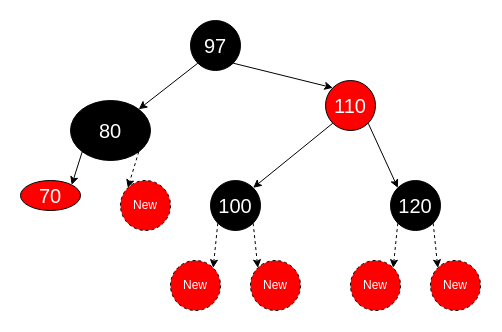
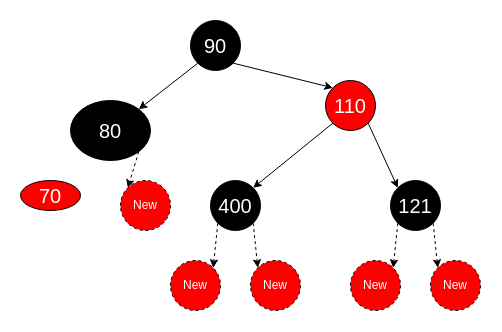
  <mxCell id="0" />
  <mxCell id="1" parent="0" />
- <mxCell id="2" style="edgeStyle=none;rounded=0;orthogonalLoop=1;jettySize=auto;html=1;exitX=0;exitY=1;exitDx=0;exitDy=0;entryX=1;entryY=0;entryDx=0;entryDy=0;fontSize=20;fontColor=#000000;" edge="1" parent="1" source="4" target="5"><mxGeometry relative="1" as="geometry" /></mxCell>
  <mxCell id="3" style="edgeStyle=none;rounded=0;orthogonalLoop=1;jettySize=auto;html=1;exitX=1;exitY=1;exitDx=0;exitDy=0;entryX=0;entryY=0;entryDx=0;entryDy=0;dashed=1;fontSize=20;fontColor=#000000;" edge="1" parent="1" source="4" target="22"><mxGeometry relative="1" as="geometry" /></mxCell>
  <mxCell id="4" value="&lt;font color=&quot;#ffffff&quot; style=&quot;font-size: 20px;&quot;&gt;80&lt;/font&gt;" style="ellipse;whiteSpace=wrap;html=1;aspect=fixed;fillColor=#000000;" vertex="1" parent="1"><mxGeometry x="70" y="100" width="80" height="60" as="geometry" /></mxCell>
  <mxCell id="5" value="&lt;font color=&quot;#ffffff&quot; style=&quot;font-size: 20px;&quot;&gt;70&lt;/font&gt;" style="ellipse;whiteSpace=wrap;html=1;aspect=fixed;fillColor=#FF0000;" vertex="1" parent="1"><mxGeometry x="20" y="180" width="60" height="30" as="geometry" /></mxCell>
  <mxCell id="6" style="edgeStyle=none;rounded=0;orthogonalLoop=1;jettySize=auto;html=1;exitX=0;exitY=1;exitDx=0;exitDy=0;entryX=1;entryY=0;entryDx=0;entryDy=0;fontSize=20;fontColor=#000000;" edge="1" parent="1" source="8" target="4"><mxGeometry relative="1" as="geometry" /></mxCell>
  <mxCell id="7" style="edgeStyle=none;rounded=0;orthogonalLoop=1;jettySize=auto;html=1;exitX=1;exitY=1;exitDx=0;exitDy=0;entryX=0;entryY=0;entryDx=0;entryDy=0;fontSize=20;fontColor=#000000;" edge="1" parent="1" source="8" target="11"><mxGeometry relative="1" as="geometry" /></mxCell>
- <mxCell id="8" value="&lt;font color=&quot;#ffffff&quot; style=&quot;font-size: 20px;&quot;&gt;97&lt;/font&gt;" style="ellipse;whiteSpace=wrap;html=1;aspect=fixed;fillColor=#000000;" vertex="1" parent="1"><mxGeometry x="190" y="20" width="50" height="50" as="geometry" /></mxCell>
+ <mxCell id="8" value="&lt;font color=&quot;#ffffff&quot; style=&quot;font-size: 20px;&quot;&gt;90&lt;/font&gt;" style="ellipse;whiteSpace=wrap;html=1;aspect=fixed;fillColor=#000000;" vertex="1" parent="1"><mxGeometry x="190" y="20" width="50" height="50" as="geometry" /></mxCell>
  <mxCell id="9" style="edgeStyle=none;rounded=0;orthogonalLoop=1;jettySize=auto;html=1;exitX=0;exitY=1;exitDx=0;exitDy=0;entryX=1;entryY=0;entryDx=0;entryDy=0;fontSize=20;fontColor=#000000;" edge="1" parent="1" source="11" target="14"><mxGeometry relative="1" as="geometry" /></mxCell>
  <mxCell id="10" style="edgeStyle=none;rounded=0;orthogonalLoop=1;jettySize=auto;html=1;exitX=1;exitY=1;exitDx=0;exitDy=0;entryX=0;entryY=0;entryDx=0;entryDy=0;fontSize=20;fontColor=#000000;" edge="1" parent="1" source="11" target="17"><mxGeometry relative="1" as="geometry" /></mxCell>
  <mxCell id="11" value="&lt;font color=&quot;#ffffff&quot; style=&quot;font-size: 20px;&quot;&gt;110&lt;/font&gt;" style="ellipse;whiteSpace=wrap;html=1;aspect=fixed;fillColor=#FF0000;" vertex="1" parent="1"><mxGeometry x="325" y="80" width="50" height="50" as="geometry" /></mxCell>
  <mxCell id="12" style="edgeStyle=none;rounded=0;orthogonalLoop=1;jettySize=auto;html=1;exitX=0;exitY=1;exitDx=0;exitDy=0;entryX=1;entryY=0;entryDx=0;entryDy=0;dashed=1;fontSize=20;fontColor=#000000;" edge="1" parent="1" source="14" target="18"><mxGeometry relative="1" as="geometry" /></mxCell>
  <mxCell id="13" style="edgeStyle=none;rounded=0;orthogonalLoop=1;jettySize=auto;html=1;exitX=1;exitY=1;exitDx=0;exitDy=0;entryX=0;entryY=0;entryDx=0;entryDy=0;dashed=1;fontSize=20;fontColor=#000000;" edge="1" parent="1" source="14" target="19"><mxGeometry relative="1" as="geometry" /></mxCell>
- <mxCell id="14" value="&lt;font color=&quot;#ffffff&quot; style=&quot;font-size: 20px;&quot;&gt;100&lt;/font&gt;" style="ellipse;whiteSpace=wrap;html=1;aspect=fixed;fillColor=#000000;" vertex="1" parent="1"><mxGeometry x="210" y="180" width="50" height="50" as="geometry" /></mxCell>
+ <mxCell id="14" value="&lt;font color=&quot;#ffffff&quot; style=&quot;font-size: 20px;&quot;&gt;400&lt;/font&gt;" style="ellipse;whiteSpace=wrap;html=1;aspect=fixed;fillColor=#000000;" vertex="1" parent="1"><mxGeometry x="210" y="180" width="50" height="50" as="geometry" /></mxCell>
  <mxCell id="15" style="edgeStyle=none;rounded=0;orthogonalLoop=1;jettySize=auto;html=1;exitX=0;exitY=1;exitDx=0;exitDy=0;entryX=1;entryY=0;entryDx=0;entryDy=0;dashed=1;fontSize=20;fontColor=#000000;" edge="1" parent="1" source="17" target="20"><mxGeometry relative="1" as="geometry" /></mxCell>
  <mxCell id="16" style="edgeStyle=none;rounded=0;orthogonalLoop=1;jettySize=auto;html=1;exitX=1;exitY=1;exitDx=0;exitDy=0;entryX=0;entryY=0;entryDx=0;entryDy=0;dashed=1;fontSize=20;fontColor=#000000;" edge="1" parent="1" source="17" target="21"><mxGeometry relative="1" as="geometry" /></mxCell>
- <mxCell id="17" value="&lt;font color=&quot;#ffffff&quot; style=&quot;font-size: 20px;&quot;&gt;120&lt;/font&gt;" style="ellipse;whiteSpace=wrap;html=1;aspect=fixed;fillColor=#000000;" vertex="1" parent="1"><mxGeometry x="390" y="180" width="50" height="50" as="geometry" /></mxCell>
+ <mxCell id="17" value="&lt;font color=&quot;#ffffff&quot; style=&quot;font-size: 20px;&quot;&gt;121&lt;/font&gt;" style="ellipse;whiteSpace=wrap;html=1;aspect=fixed;fillColor=#000000;" vertex="1" parent="1"><mxGeometry x="390" y="180" width="50" height="50" as="geometry" /></mxCell>
  <mxCell id="18" value="&lt;font color=&quot;#ffffff&quot;&gt;New&lt;/font&gt;" style="ellipse;whiteSpace=wrap;html=1;aspect=fixed;fillColor=#FF0000;dashed=1;" vertex="1" parent="1"><mxGeometry x="170" y="260" width="50" height="50" as="geometry" /></mxCell>
  <mxCell id="19" value="&lt;font color=&quot;#ffffff&quot;&gt;New&lt;/font&gt;" style="ellipse;whiteSpace=wrap;html=1;aspect=fixed;fillColor=#FF0000;dashed=1;" vertex="1" parent="1"><mxGeometry x="250" y="260" width="50" height="50" as="geometry" /></mxCell>
  <mxCell id="20" value="&lt;font color=&quot;#ffffff&quot;&gt;New&lt;/font&gt;" style="ellipse;whiteSpace=wrap;html=1;aspect=fixed;fillColor=#FF0000;dashed=1;" vertex="1" parent="1"><mxGeometry x="350" y="260" width="50" height="50" as="geometry" /></mxCell>
  <mxCell id="21" value="&lt;font color=&quot;#ffffff&quot;&gt;New&lt;/font&gt;" style="ellipse;whiteSpace=wrap;html=1;aspect=fixed;fillColor=#FF0000;dashed=1;" vertex="1" parent="1"><mxGeometry x="430" y="260" width="50" height="50" as="geometry" /></mxCell>
  <mxCell id="22" value="&lt;font color=&quot;#ffffff&quot;&gt;New&lt;/font&gt;" style="ellipse;whiteSpace=wrap;html=1;aspect=fixed;fillColor=#FF0000;dashed=1;" vertex="1" parent="1"><mxGeometry x="120" y="180" width="50" height="50" as="geometry" /></mxCell>
